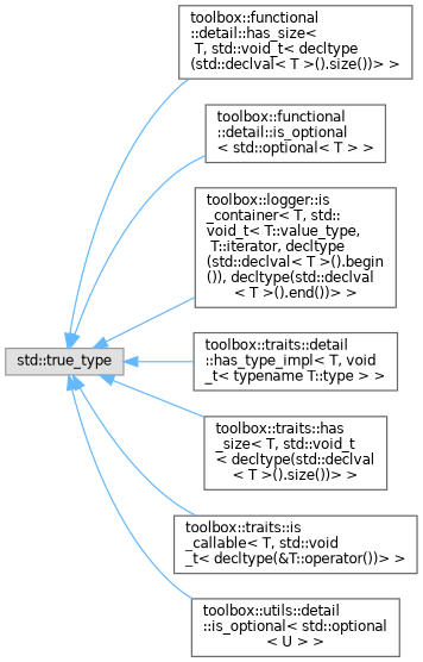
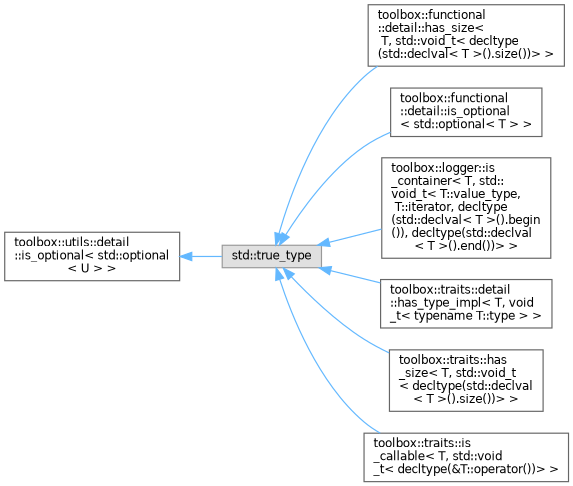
  digraph {
    rankdir=LR
    node [color=grey40 fillcolor=white fontname=Helvetica fontsize=10 shape=box style=filled]
    edge [color=steelblue1 dir=back fontname=Helvetica fontsize=10 labelfontname=Helvetica labelfontsize=10 style=solid]
    n1 [color=grey60 fillcolor="#E0E0E0" height=0.2 label="std::true_type" width=0.4]
    n2 [height=0.2 label="toolbox::functional\l::detail::has_size\<\l T, std::void_t\< decltype\l(std::declval\< T \>().size())\> \>" width=0.4]
    n3 [height=0.2 label="toolbox::functional\l::detail::is_optional\l\< std::optional\< T \> \>" width=0.4]
    n4 [height=0.2 label="toolbox::logger::is\l_container\< T, std::\lvoid_t\< T::value_type,\l T::iterator, decltype\l(std::declval\< T \>().begin\l()), decltype(std::declval\l\< T \>().end())\> \>" width=0.4]
    n5 [height=0.2 label="toolbox::traits::detail\l::has_type_impl\< T, void\l_t\< typename T::type \> \>" width=0.4]
    n6 [height=0.2 label="toolbox::traits::has\l_size\< T, std::void_t\l\< decltype(std::declval\l\< T \>().size())\> \>" width=0.4]
    n7 [height=0.2 label="toolbox::traits::is\l_callable\< T, std::void\l_t\< decltype(&T::operator())\> \>" width=0.4]
    n8 [height=0.2 label="toolbox::utils::detail\l::is_optional\< std::optional\l\< U \> \>" width=0.4]
    n1 -> n2
    n1 -> n3
    n1 -> n4
    n1 -> n5
    n1 -> n6
    n1 -> n7
-   n1 -> n8
+   n8 -> n1
  }
